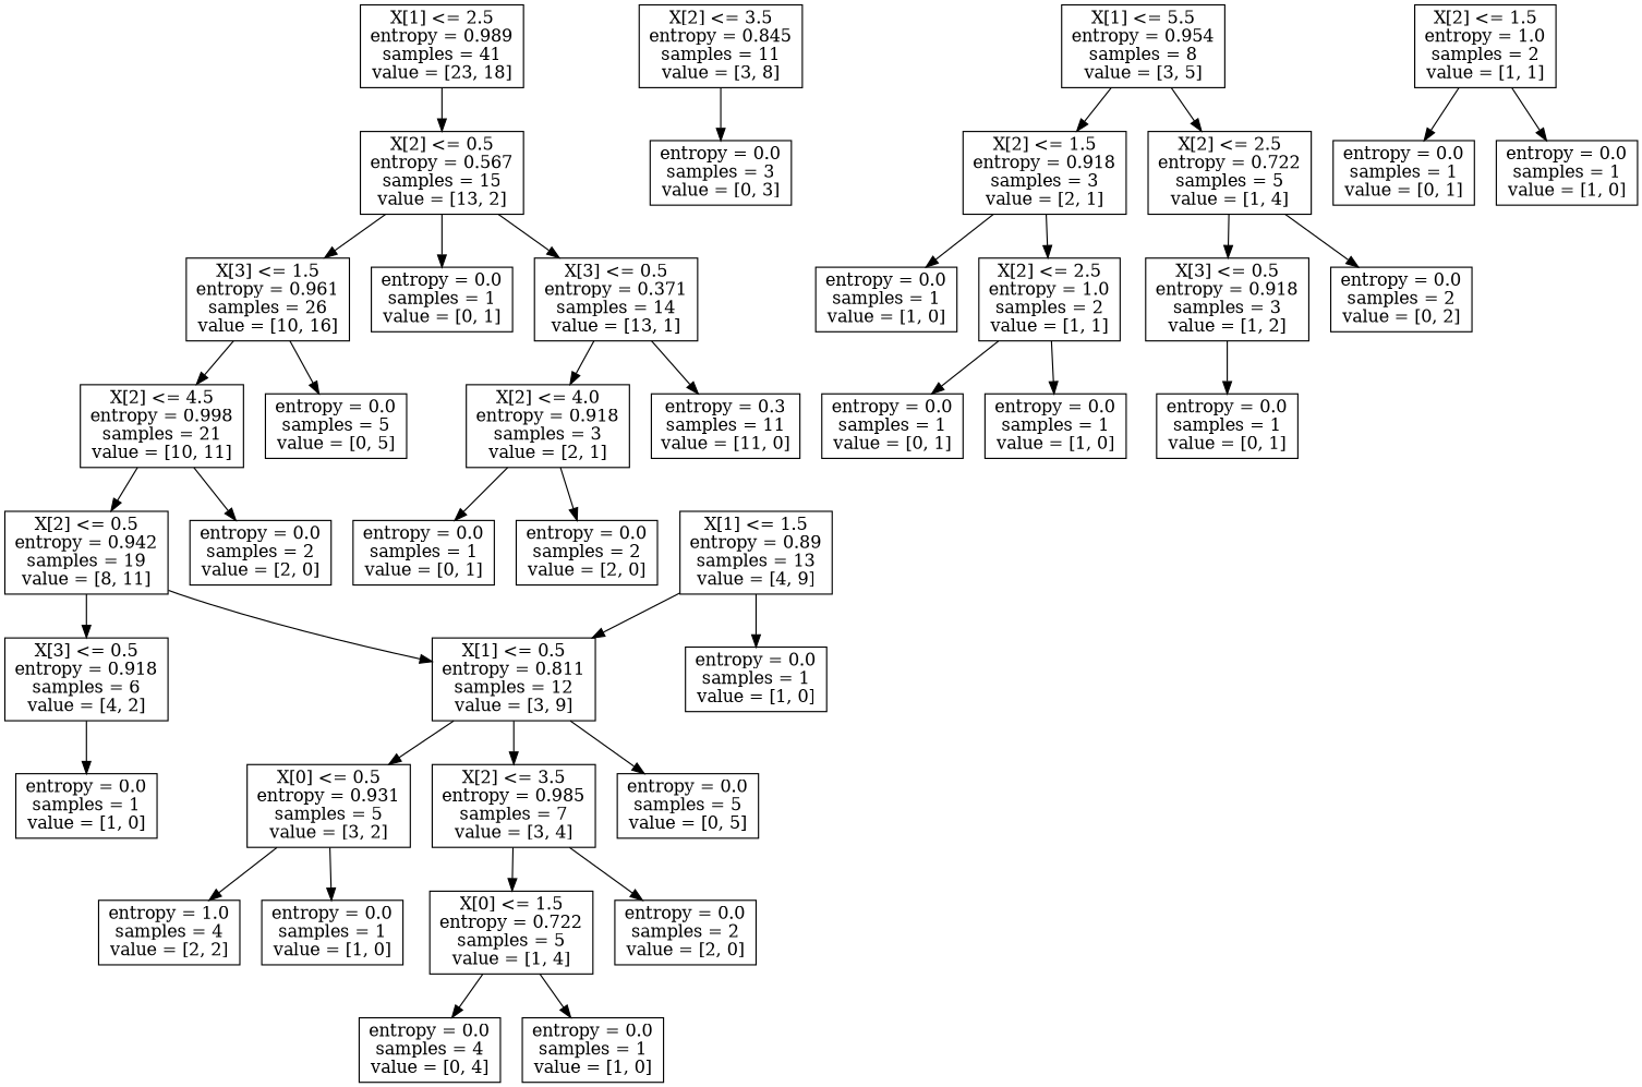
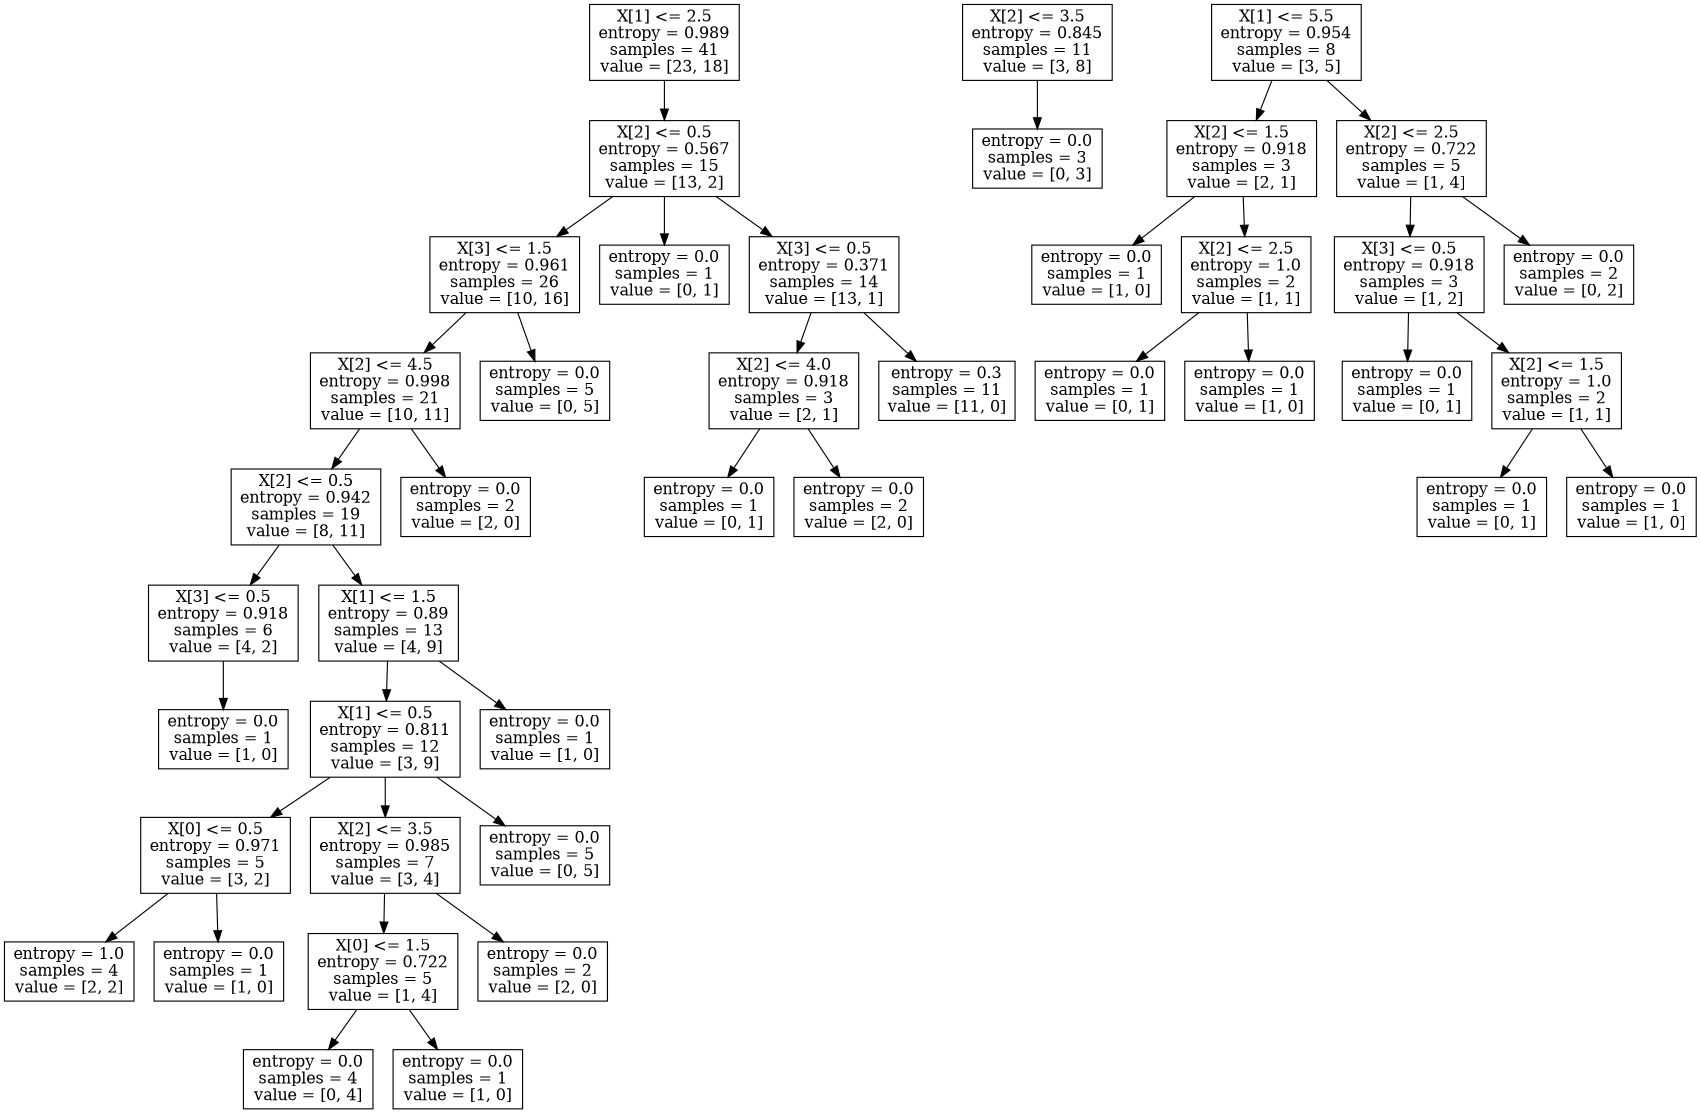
  digraph {
    node [shape=box]
    n1 [label="X[1] <= 2.5\nentropy = 0.989\nsamples = 41\nvalue = [23, 18]"]
    n2 [label="X[2] <= 0.5\nentropy = 0.567\nsamples = 15\nvalue = [13, 2]"]
    n3 [label="X[2] <= 3.5\nentropy = 0.845\nsamples = 11\nvalue = [3, 8]"]
    n4 [label="entropy = 0.0\nsamples = 3\nvalue = [0, 3]"]
    n5 [label="X[3] <= 1.5\nentropy = 0.961\nsamples = 26\nvalue = [10, 16]"]
    n6 [label="X[2] <= 4.5\nentropy = 0.998\nsamples = 21\nvalue = [10, 11]"]
    n7 [label="entropy = 0.0\nsamples = 5\nvalue = [0, 5]"]
    n8 [label="entropy = 0.0\nsamples = 1\nvalue = [0, 1]"]
    n9 [label="X[3] <= 0.5\nentropy = 0.371\nsamples = 14\nvalue = [13, 1]"]
    n10 [label="X[2] <= 0.5\nentropy = 0.942\nsamples = 19\nvalue = [8, 11]"]
    n11 [label="entropy = 0.0\nsamples = 2\nvalue = [2, 0]"]
    n12 [label="X[3] <= 0.5\nentropy = 0.918\nsamples = 6\nvalue = [4, 2]"]
    n13 [label="X[1] <= 1.5\nentropy = 0.89\nsamples = 13\nvalue = [4, 9]"]
    n14 [label="entropy = 0.0\nsamples = 1\nvalue = [1, 0]"]
    n15 [label="X[1] <= 0.5\nentropy = 0.811\nsamples = 12\nvalue = [3, 9]"]
    n16 [label="entropy = 0.0\nsamples = 1\nvalue = [1, 0]"]
-   n17 [label="X[0] <= 0.5\nentropy = 0.931\nsamples = 5\nvalue = [3, 2]"]
+   n17 [label="X[0] <= 0.5\nentropy = 0.971\nsamples = 5\nvalue = [3, 2]"]
    n18 [label="entropy = 1.0\nsamples = 4\nvalue = [2, 2]"]
    n19 [label="entropy = 0.0\nsamples = 1\nvalue = [1, 0]"]
    n20 [label="X[2] <= 3.5\nentropy = 0.985\nsamples = 7\nvalue = [3, 4]"]
    n21 [label="entropy = 0.0\nsamples = 5\nvalue = [0, 5]"]
    n22 [label="X[0] <= 1.5\nentropy = 0.722\nsamples = 5\nvalue = [1, 4]"]
    n23 [label="entropy = 0.0\nsamples = 2\nvalue = [2, 0]"]
    n24 [label="entropy = 0.0\nsamples = 4\nvalue = [0, 4]"]
    n25 [label="entropy = 0.0\nsamples = 1\nvalue = [1, 0]"]
    n26 [label="X[2] <= 4.0\nentropy = 0.918\nsamples = 3\nvalue = [2, 1]"]
    n27 [label="entropy = 0.3\nsamples = 11\nvalue = [11, 0]"]
    n28 [label="entropy = 0.0\nsamples = 1\nvalue = [0, 1]"]
    n29 [label="entropy = 0.0\nsamples = 2\nvalue = [2, 0]"]
    n30 [label="X[1] <= 5.5\nentropy = 0.954\nsamples = 8\nvalue = [3, 5]"]
    n31 [label="X[2] <= 1.5\nentropy = 0.918\nsamples = 3\nvalue = [2, 1]"]
    n32 [label="X[2] <= 2.5\nentropy = 0.722\nsamples = 5\nvalue = [1, 4]"]
    n33 [label="entropy = 0.0\nsamples = 1\nvalue = [1, 0]"]
    n34 [label="X[2] <= 2.5\nentropy = 1.0\nsamples = 2\nvalue = [1, 1]"]
    n35 [label="X[3] <= 0.5\nentropy = 0.918\nsamples = 3\nvalue = [1, 2]"]
    n36 [label="entropy = 0.0\nsamples = 2\nvalue = [0, 2]"]
    n37 [label="entropy = 0.0\nsamples = 1\nvalue = [0, 1]"]
    n38 [label="entropy = 0.0\nsamples = 1\nvalue = [1, 0]"]
    n39 [label="entropy = 0.0\nsamples = 1\nvalue = [0, 1]"]
    n40 [label="X[2] <= 1.5\nentropy = 1.0\nsamples = 2\nvalue = [1, 1]"]
    n41 [label="entropy = 0.0\nsamples = 1\nvalue = [0, 1]"]
    n42 [label="entropy = 0.0\nsamples = 1\nvalue = [1, 0]"]
    n1 -> n2
    n2 -> n5
    n2 -> n8
    n2 -> n9
    n3 -> n4
    n5 -> n6
    n5 -> n7
    n6 -> n10
    n6 -> n11
    n9 -> n26
    n9 -> n27
    n10 -> n12
-   n10 -> n15
+   n10 -> n13
    n12 -> n14
    n13 -> n15
    n13 -> n16
    n15 -> n17
    n15 -> n20
    n15 -> n21
    n17 -> n18
    n17 -> n19
    n20 -> n22
    n20 -> n23
    n22 -> n24
    n22 -> n25
    n26 -> n28
    n26 -> n29
    n30 -> n31
    n30 -> n32
    n31 -> n33
    n31 -> n34
    n32 -> n35
    n32 -> n36
    n34 -> n37
    n34 -> n38
    n35 -> n39
+   n35 -> n40
    n40 -> n41
    n40 -> n42
  }
